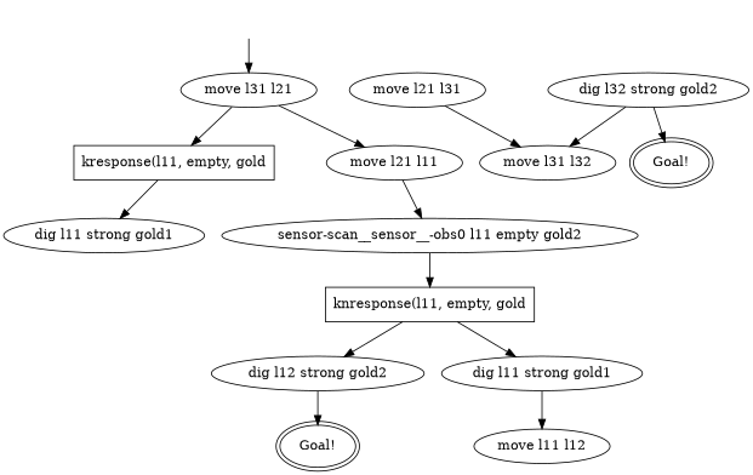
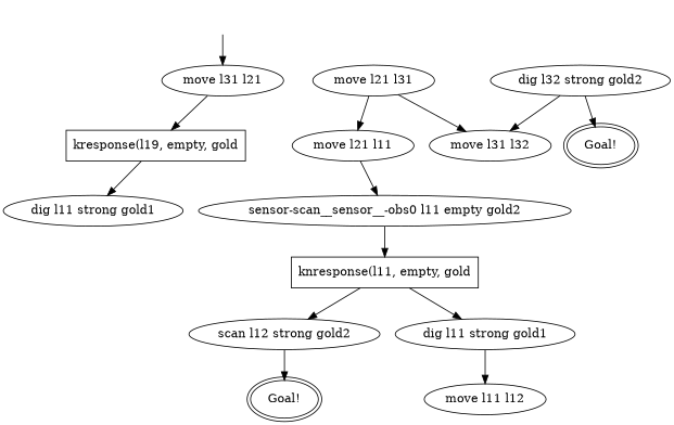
  digraph {
    _nil [style=invis]
    n2 [label="move l31 l21"]
-   n3 [label="kresponse(l11, empty, gold" shape=box]
+   n3 [label="kresponse(l19, empty, gold" shape=box]
    n4 [label="move l21 l11"]
    n5 [label="move l21 l31"]
    n6 [label="move l31 l32"]
    n7 [label="move l11 l12"]
-   n8 [label="dig l12 strong gold2"]
+   n8 [label="scan l12 strong gold2"]
    n9 [label="Goal!" peripheries=2]
    n10 [label="dig l11 strong gold1"]
    n11 [label="dig l11 strong gold1"]
    n12 [label="sensor-scan__sensor__-obs0 l11 empty gold2"]
    n13 [label="knresponse(l11, empty, gold" shape=box]
    n14 [label="dig l32 strong gold2"]
    n15 [label="Goal!" peripheries=2]
    _nil -> n2
    n2 -> n3
-   n2 -> n4
+   n5 -> n4
    n3 -> n10
    n4 -> n12
    n5 -> n6
    n8 -> n9
    n11 -> n7
    n12 -> n13
    n13 -> n8
    n13 -> n11
    n14 -> n6
    n14 -> n15
  }
